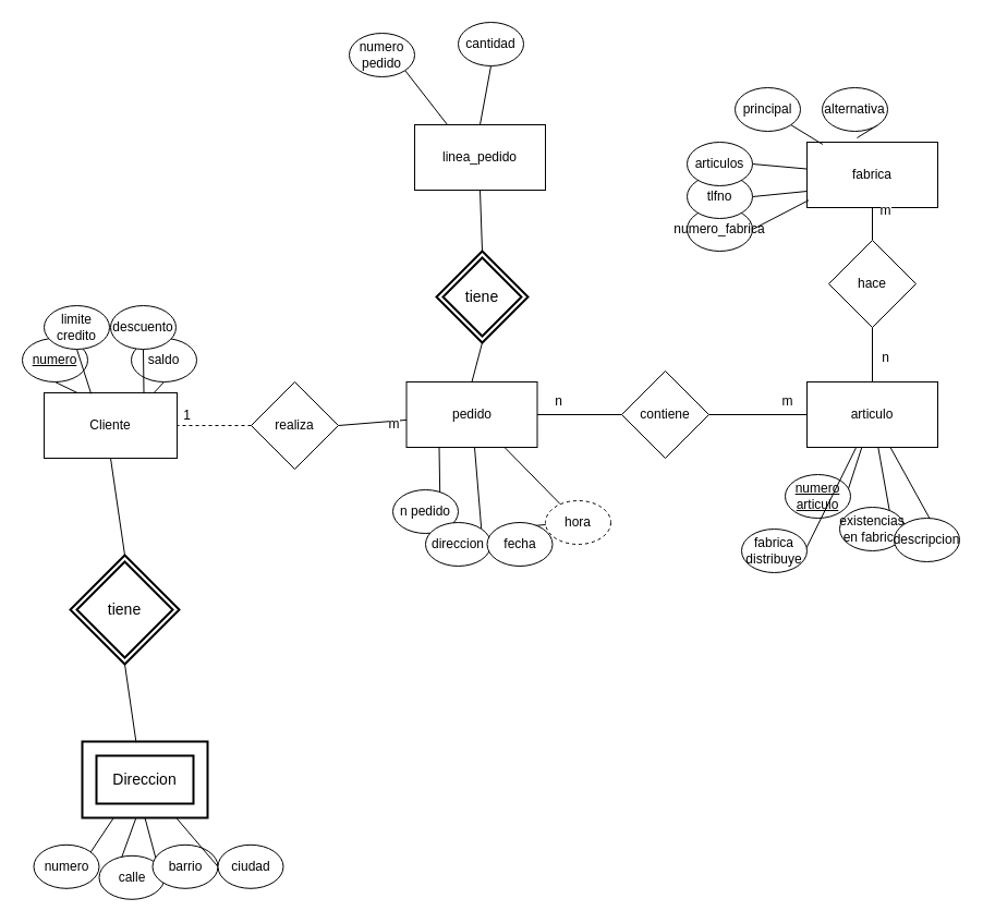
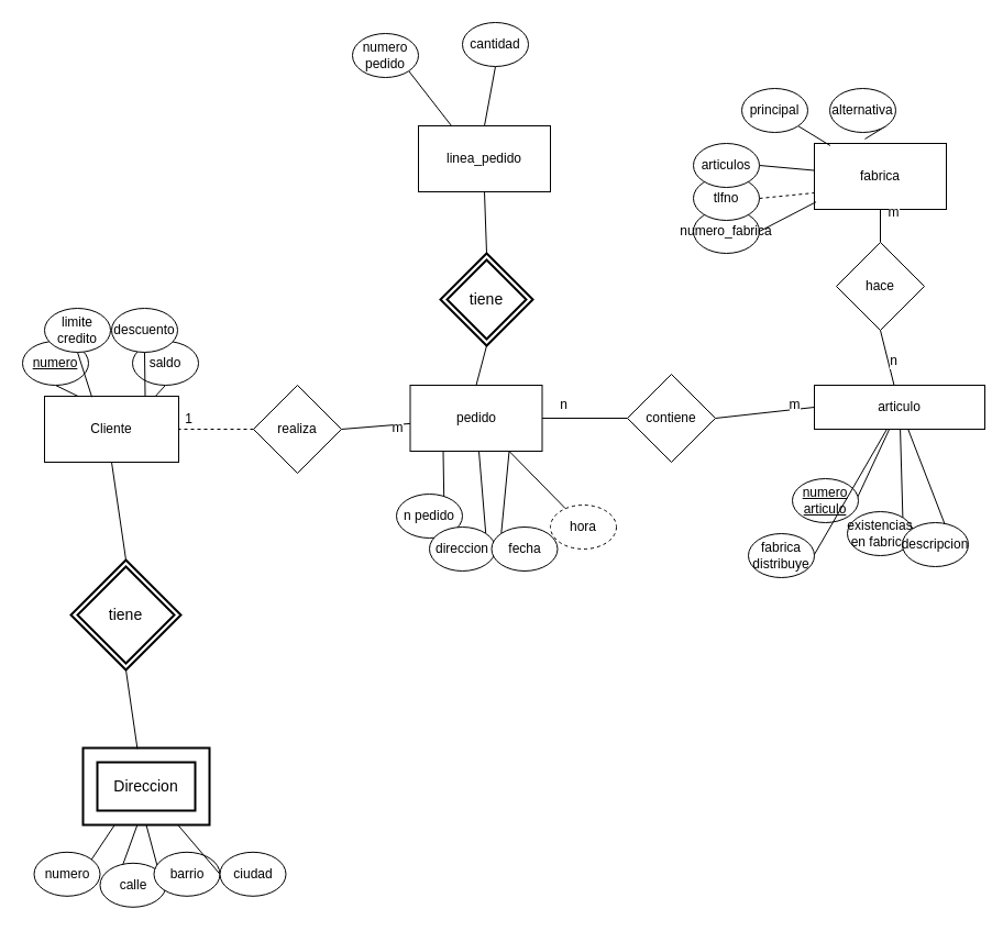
  <mxCell id="0" />
  <mxCell id="1" parent="0" />
  <mxCell id="2" style="edgeStyle=none;rounded=0;orthogonalLoop=1;jettySize=auto;html=1;exitX=0.5;exitY=1;exitDx=0;exitDy=0;entryX=0.5;entryY=0;entryDx=0;entryDy=0;endArrow=none;endFill=0;" edge="1" parent="1" source="3" target="53"><mxGeometry relative="1" as="geometry" /></mxCell>
  <mxCell id="3" value="Cliente" style="rounded=0;whiteSpace=wrap;html=1;" parent="1" vertex="1"><mxGeometry x="40" y="360" width="122" height="60" as="geometry" /></mxCell>
- <mxCell id="4" value="articulo" style="rounded=0;whiteSpace=wrap;html=1;" parent="1" vertex="1"><mxGeometry x="740" y="350" width="120" height="60" as="geometry" /></mxCell>
+ <mxCell id="4" value="articulo" style="rounded=0;whiteSpace=wrap;html=1;" parent="1" vertex="1"><mxGeometry x="740" y="350" width="155" height="40" as="geometry" /></mxCell>
  <mxCell id="5" style="edgeStyle=none;rounded=0;orthogonalLoop=1;jettySize=auto;html=1;exitX=1;exitY=0.5;exitDx=0;exitDy=0;entryX=0;entryY=0.5;entryDx=0;entryDy=0;endArrow=none;endFill=0;" parent="1" source="8" target="15" edge="1"><mxGeometry relative="1" as="geometry" /></mxCell>
  <mxCell id="6" style="edgeStyle=none;rounded=0;orthogonalLoop=1;jettySize=auto;html=1;exitX=0.25;exitY=1;exitDx=0;exitDy=0;entryX=0.72;entryY=0.095;entryDx=0;entryDy=0;entryPerimeter=0;endArrow=none;endFill=0;" parent="1" source="8" target="46" edge="1"><mxGeometry relative="1" as="geometry" /></mxCell>
  <mxCell id="7" style="edgeStyle=none;rounded=0;orthogonalLoop=1;jettySize=auto;html=1;exitX=0.75;exitY=1;exitDx=0;exitDy=0;endArrow=none;endFill=0;" edge="1" parent="1" source="8" target="64"><mxGeometry relative="1" as="geometry" /></mxCell>
  <mxCell id="8" value="pedido" style="rounded=0;whiteSpace=wrap;html=1;" parent="1" vertex="1"><mxGeometry x="372.5" y="350" width="120" height="60" as="geometry" /></mxCell>
  <mxCell id="9" style="rounded=0;orthogonalLoop=1;jettySize=auto;html=1;exitX=1;exitY=0.5;exitDx=0;exitDy=0;endArrow=none;endFill=0;" parent="1" source="13" target="8" edge="1"><mxGeometry relative="1" as="geometry" /></mxCell>
  <mxCell id="10" value="m" style="text;html=1;resizable=0;points=[];align=center;verticalAlign=middle;labelBackgroundColor=#ffffff;" parent="9" vertex="1" connectable="0"><mxGeometry x="0.585" y="-3" relative="1" as="geometry"><mxPoint as="offset" /></mxGeometry></mxCell>
  <mxCell id="11" style="edgeStyle=none;rounded=0;orthogonalLoop=1;jettySize=auto;html=1;exitX=0;exitY=0.5;exitDx=0;exitDy=0;entryX=1;entryY=0.5;entryDx=0;entryDy=0;endArrow=none;endFill=0;dashed=1;" parent="1" source="13" target="3" edge="1"><mxGeometry relative="1" as="geometry" /></mxCell>
  <mxCell id="12" value="1&lt;br&gt;" style="text;html=1;resizable=0;points=[];align=center;verticalAlign=middle;labelBackgroundColor=#ffffff;" parent="11" vertex="1" connectable="0"><mxGeometry x="0.506" y="3" relative="1" as="geometry"><mxPoint x="-8.5" y="-13" as="offset" /></mxGeometry></mxCell>
  <mxCell id="13" value="realiza" style="rhombus;whiteSpace=wrap;html=1;" parent="1" vertex="1"><mxGeometry x="230" y="350" width="80" height="80" as="geometry" /></mxCell>
  <mxCell id="14" style="edgeStyle=none;rounded=0;orthogonalLoop=1;jettySize=auto;html=1;exitX=1;exitY=0.5;exitDx=0;exitDy=0;entryX=0;entryY=0.5;entryDx=0;entryDy=0;endArrow=none;endFill=0;" parent="1" source="15" target="4" edge="1"><mxGeometry relative="1" as="geometry" /></mxCell>
  <mxCell id="15" value="contiene" style="rhombus;whiteSpace=wrap;html=1;" parent="1" vertex="1"><mxGeometry x="570" y="340" width="80" height="80" as="geometry" /></mxCell>
  <mxCell id="16" style="edgeStyle=none;rounded=0;orthogonalLoop=1;jettySize=auto;html=1;exitX=0.5;exitY=1;exitDx=0;exitDy=0;entryX=0.5;entryY=0;entryDx=0;entryDy=0;endArrow=none;endFill=0;" parent="1" source="17" target="19" edge="1"><mxGeometry relative="1" as="geometry" /></mxCell>
  <mxCell id="17" value="fabrica" style="rounded=0;whiteSpace=wrap;html=1;" parent="1" vertex="1"><mxGeometry x="740" y="130" width="120" height="60" as="geometry" /></mxCell>
  <mxCell id="18" style="edgeStyle=none;rounded=0;orthogonalLoop=1;jettySize=auto;html=1;exitX=0.5;exitY=1;exitDx=0;exitDy=0;endArrow=none;endFill=0;" parent="1" source="19" target="4" edge="1"><mxGeometry relative="1" as="geometry" /></mxCell>
  <mxCell id="19" value="hace" style="rhombus;whiteSpace=wrap;html=1;" parent="1" vertex="1"><mxGeometry x="760" y="220" width="80" height="80" as="geometry" /></mxCell>
  <mxCell id="20" style="edgeStyle=none;rounded=0;orthogonalLoop=1;jettySize=auto;html=1;exitX=0.5;exitY=1;exitDx=0;exitDy=0;entryX=0.25;entryY=0;entryDx=0;entryDy=0;endArrow=none;endFill=0;" parent="1" source="21" target="3" edge="1"><mxGeometry relative="1" as="geometry" /></mxCell>
  <mxCell id="21" value="numero" style="ellipse;whiteSpace=wrap;html=1;fontStyle=4" parent="1" vertex="1"><mxGeometry y="310" width="60" height="40" as="geometry" x="20" /></mxCell>
  <mxCell id="22" style="edgeStyle=none;rounded=0;orthogonalLoop=1;jettySize=auto;html=1;exitX=0.5;exitY=1;exitDx=0;exitDy=0;entryX=0.823;entryY=0.007;entryDx=0;entryDy=0;entryPerimeter=0;endArrow=none;endFill=0;" parent="1" source="23" target="3" edge="1"><mxGeometry relative="1" as="geometry" /></mxCell>
  <mxCell id="23" value="saldo" style="ellipse;whiteSpace=wrap;html=1;" parent="1" vertex="1"><mxGeometry x="120" y="310" width="60" height="40" as="geometry" /></mxCell>
  <mxCell id="24" style="edgeStyle=none;rounded=0;orthogonalLoop=1;jettySize=auto;html=1;exitX=0.5;exitY=1;exitDx=0;exitDy=0;entryX=0.353;entryY=0.013;entryDx=0;entryDy=0;entryPerimeter=0;endArrow=none;endFill=0;" parent="1" source="25" target="3" edge="1"><mxGeometry relative="1" as="geometry" /></mxCell>
  <mxCell id="25" value="limite credito" style="ellipse;whiteSpace=wrap;html=1;" parent="1" vertex="1"><mxGeometry x="40" y="280" width="60" height="40" as="geometry" /></mxCell>
  <mxCell id="26" style="edgeStyle=none;rounded=0;orthogonalLoop=1;jettySize=auto;html=1;exitX=0.5;exitY=1;exitDx=0;exitDy=0;endArrow=none;endFill=0;entryX=0.75;entryY=0;entryDx=0;entryDy=0;" parent="1" source="27" target="3" edge="1"><mxGeometry relative="1" as="geometry"><mxPoint x="121" y="350" as="targetPoint" /></mxGeometry></mxCell>
  <mxCell id="27" value="descuento" style="ellipse;whiteSpace=wrap;html=1;" parent="1" vertex="1"><mxGeometry x="101" y="280" width="60" height="40" as="geometry" /></mxCell>
  <mxCell id="28" style="edgeStyle=none;rounded=0;orthogonalLoop=1;jettySize=auto;html=1;exitX=1;exitY=1;exitDx=0;exitDy=0;endArrow=none;endFill=0;" parent="1" source="29" target="4" edge="1"><mxGeometry relative="1" as="geometry"><mxPoint x="772.5" y="580" as="targetPoint" /></mxGeometry></mxCell>
  <mxCell id="29" value="numero articulo" style="ellipse;whiteSpace=wrap;html=1;fontStyle=4" parent="1" vertex="1"><mxGeometry x="720" y="435" width="60" height="40" as="geometry" /></mxCell>
  <mxCell id="30" style="edgeStyle=none;rounded=0;orthogonalLoop=1;jettySize=auto;html=1;exitX=1;exitY=1;exitDx=0;exitDy=0;endArrow=none;endFill=0;" parent="1" source="31" target="4" edge="1"><mxGeometry relative="1" as="geometry"><mxPoint x="802.5" y="580" as="targetPoint" /></mxGeometry></mxCell>
  <mxCell id="31" value="fabrica distribuye" style="ellipse;whiteSpace=wrap;html=1;" parent="1" vertex="1"><mxGeometry x="680" y="485" width="60" height="40" as="geometry" /></mxCell>
  <mxCell id="32" style="edgeStyle=none;rounded=0;orthogonalLoop=1;jettySize=auto;html=1;exitX=1;exitY=1;exitDx=0;exitDy=0;endArrow=none;endFill=0;" parent="1" source="33" target="4" edge="1"><mxGeometry relative="1" as="geometry"><mxPoint x="802.5" y="580" as="targetPoint" /></mxGeometry></mxCell>
  <mxCell id="33" value="existencias en fabrica" style="ellipse;whiteSpace=wrap;html=1;" parent="1" vertex="1"><mxGeometry x="770" y="465" width="60" height="40" as="geometry" /></mxCell>
  <mxCell id="34" style="edgeStyle=none;rounded=0;orthogonalLoop=1;jettySize=auto;html=1;exitX=1;exitY=1;exitDx=0;exitDy=0;endArrow=none;endFill=0;" parent="1" source="35" target="4" edge="1"><mxGeometry relative="1" as="geometry"><mxPoint x="832.5" y="580" as="targetPoint" /></mxGeometry></mxCell>
  <mxCell id="35" value="descripcion" style="ellipse;whiteSpace=wrap;html=1;" parent="1" vertex="1"><mxGeometry x="820" y="475" width="60" height="40" as="geometry" /></mxCell>
  <mxCell id="36" style="edgeStyle=none;rounded=0;orthogonalLoop=1;jettySize=auto;html=1;exitX=1;exitY=0.5;exitDx=0;exitDy=0;entryX=0.013;entryY=0.887;entryDx=0;entryDy=0;entryPerimeter=0;endArrow=none;endFill=0;" parent="1" source="37" target="17" edge="1"><mxGeometry relative="1" as="geometry" /></mxCell>
  <mxCell id="37" value="numero_fabrica&lt;br&gt;" style="ellipse;whiteSpace=wrap;html=1;" parent="1" vertex="1"><mxGeometry x="630" y="190" width="60" height="40" as="geometry" /></mxCell>
- <mxCell id="38" style="edgeStyle=none;rounded=0;orthogonalLoop=1;jettySize=auto;html=1;exitX=1;exitY=0.5;exitDx=0;exitDy=0;entryX=0;entryY=0.75;entryDx=0;entryDy=0;endArrow=none;endFill=0;" parent="1" source="39" target="17" edge="1"><mxGeometry relative="1" as="geometry" /></mxCell>
+ <mxCell id="38" style="edgeStyle=none;rounded=0;orthogonalLoop=1;jettySize=auto;html=1;exitX=1;exitY=0.5;exitDx=0;exitDy=0;entryX=0;entryY=0.75;entryDx=0;entryDy=0;endArrow=none;endFill=0;dashed=1;" parent="1" source="39" target="17" edge="1"><mxGeometry relative="1" as="geometry" /></mxCell>
  <mxCell id="39" value="tlfno" style="ellipse;whiteSpace=wrap;html=1;" parent="1" vertex="1"><mxGeometry x="630" y="160" width="60" height="40" as="geometry" /></mxCell>
  <mxCell id="40" style="rounded=0;orthogonalLoop=1;jettySize=auto;html=1;exitX=1;exitY=0.5;exitDx=0;exitDy=0;endArrow=none;endFill=0;" parent="1" source="41" target="17" edge="1"><mxGeometry relative="1" as="geometry" /></mxCell>
  <mxCell id="41" value="articulos" style="ellipse;whiteSpace=wrap;html=1;" parent="1" vertex="1"><mxGeometry x="630" y="130" width="60" height="40" as="geometry" /></mxCell>
  <mxCell id="42" value="n" style="text;html=1;resizable=0;points=[];align=center;verticalAlign=middle;labelBackgroundColor=#ffffff;" parent="1" vertex="1" connectable="0"><mxGeometry x="520.071" y="380" as="geometry"><mxPoint x="-8.5" y="-13" as="offset" /></mxGeometry></mxCell>
  <mxCell id="43" value="m" style="text;html=1;resizable=0;points=[];align=center;verticalAlign=middle;labelBackgroundColor=#ffffff;" parent="1" vertex="1" connectable="0"><mxGeometry x="730.071" y="380" as="geometry"><mxPoint x="-8.5" y="-13" as="offset" /></mxGeometry></mxCell>
  <mxCell id="44" value="n" style="text;html=1;resizable=0;points=[];align=center;verticalAlign=middle;labelBackgroundColor=#ffffff;" parent="1" vertex="1" connectable="0"><mxGeometry x="820.071" y="340" as="geometry"><mxPoint x="-8.5" y="-13" as="offset" /></mxGeometry></mxCell>
  <mxCell id="45" value="m" style="text;html=1;resizable=0;points=[];align=center;verticalAlign=middle;labelBackgroundColor=#ffffff;" parent="1" vertex="1" connectable="0"><mxGeometry x="820.071" y="205" as="geometry"><mxPoint x="-8.5" y="-13" as="offset" /></mxGeometry></mxCell>
  <mxCell id="46" value="n pedido" style="ellipse;whiteSpace=wrap;html=1;" parent="1" vertex="1"><mxGeometry x="360" y="449" width="60" height="40" as="geometry" /></mxCell>
  <mxCell id="47" style="rounded=0;orthogonalLoop=1;jettySize=auto;html=1;exitX=1;exitY=1;exitDx=0;exitDy=0;entryX=0.12;entryY=0.033;entryDx=0;entryDy=0;entryPerimeter=0;endArrow=none;endFill=0;" edge="1" parent="1" source="48" target="17"><mxGeometry relative="1" as="geometry" /></mxCell>
  <mxCell id="48" value="principal" style="ellipse;whiteSpace=wrap;html=1;" vertex="1" parent="1"><mxGeometry x="674" y="80" width="60" height="40" as="geometry" /></mxCell>
  <mxCell id="49" style="edgeStyle=none;rounded=0;orthogonalLoop=1;jettySize=auto;html=1;exitX=1;exitY=1;exitDx=0;exitDy=0;entryX=0.383;entryY=-0.067;entryDx=0;entryDy=0;entryPerimeter=0;endArrow=none;endFill=0;" edge="1" parent="1" source="50" target="17"><mxGeometry relative="1" as="geometry" /></mxCell>
  <mxCell id="50" value="alternativa" style="ellipse;whiteSpace=wrap;html=1;" vertex="1" parent="1"><mxGeometry x="754" y="80" width="60" height="40" as="geometry" /></mxCell>
  <mxCell id="51" value="Direccion" style="shape=ext;strokeWidth=2;margin=10;double=1;whiteSpace=wrap;html=1;align=center;fontSize=14;" vertex="1" parent="1"><mxGeometry x="75" y="680" width="115" height="70" as="geometry" /></mxCell>
  <mxCell id="52" style="edgeStyle=none;rounded=0;orthogonalLoop=1;jettySize=auto;html=1;exitX=0.5;exitY=1;exitDx=0;exitDy=0;entryX=0.43;entryY=0.012;entryDx=0;entryDy=0;entryPerimeter=0;endArrow=none;endFill=0;" edge="1" parent="1" source="53" target="51"><mxGeometry relative="1" as="geometry" /></mxCell>
  <mxCell id="53" value="tiene" style="shape=rhombus;double=1;strokeWidth=2;fontSize=17;perimeter=rhombusPerimeter;whiteSpace=wrap;html=1;align=center;fontSize=14;" vertex="1" parent="1"><mxGeometry x="64" y="509" width="100" height="100" as="geometry" /></mxCell>
  <mxCell id="54" style="edgeStyle=none;rounded=0;orthogonalLoop=1;jettySize=auto;html=1;exitX=0.5;exitY=1;exitDx=0;exitDy=0;entryX=0.25;entryY=1;entryDx=0;entryDy=0;endArrow=none;endFill=0;" edge="1" parent="1" source="55" target="51"><mxGeometry relative="1" as="geometry"><mxPoint x="92.287" y="904.658" as="targetPoint" /></mxGeometry></mxCell>
  <mxCell id="55" value="numero" style="ellipse;whiteSpace=wrap;html=1;" vertex="1" parent="1"><mxGeometry x="30.5" y="774.8" width="60" height="40" as="geometry" /></mxCell>
  <mxCell id="56" style="edgeStyle=none;rounded=0;orthogonalLoop=1;jettySize=auto;html=1;exitX=0;exitY=1;exitDx=0;exitDy=0;entryX=0.43;entryY=0.996;entryDx=0;entryDy=0;endArrow=none;endFill=0;entryPerimeter=0;" edge="1" parent="1" source="57" target="51"><mxGeometry relative="1" as="geometry"><mxPoint x="113.5" y="898.8" as="targetPoint" /></mxGeometry></mxCell>
  <mxCell id="57" value="calle" style="ellipse;whiteSpace=wrap;html=1;" vertex="1" parent="1"><mxGeometry x="90.5" y="784.8" width="60" height="40" as="geometry" /></mxCell>
  <mxCell id="58" style="edgeStyle=none;rounded=0;orthogonalLoop=1;jettySize=auto;html=1;exitX=0;exitY=1;exitDx=0;exitDy=0;endArrow=none;endFill=0;entryX=0.5;entryY=1;entryDx=0;entryDy=0;" edge="1" parent="1" source="59" target="51"><mxGeometry relative="1" as="geometry"><mxPoint x="130.886" y="902.501" as="targetPoint" /></mxGeometry></mxCell>
  <mxCell id="59" value="barrio" style="ellipse;whiteSpace=wrap;html=1;" vertex="1" parent="1"><mxGeometry x="139.5" y="774.8" width="60" height="40" as="geometry" /></mxCell>
  <mxCell id="60" style="edgeStyle=none;rounded=0;orthogonalLoop=1;jettySize=auto;html=1;exitX=0;exitY=0.5;exitDx=0;exitDy=0;entryX=0.75;entryY=1;entryDx=0;entryDy=0;endArrow=none;endFill=0;" edge="1" parent="1" source="61" target="51"><mxGeometry relative="1" as="geometry"><mxPoint x="134.713" y="904.658" as="targetPoint" /></mxGeometry></mxCell>
  <mxCell id="61" value="ciudad" style="ellipse;whiteSpace=wrap;html=1;" vertex="1" parent="1"><mxGeometry x="199.5" y="774.8" width="60" height="40" as="geometry" /></mxCell>
  <mxCell id="62" style="edgeStyle=none;rounded=0;orthogonalLoop=1;jettySize=auto;html=1;exitX=1;exitY=0;exitDx=0;exitDy=0;endArrow=none;endFill=0;" edge="1" parent="1" source="63" target="8"><mxGeometry relative="1" as="geometry" /></mxCell>
  <mxCell id="63" value="direccion" style="ellipse;whiteSpace=wrap;html=1;" vertex="1" parent="1"><mxGeometry x="390" y="479" width="60" height="40" as="geometry" /></mxCell>
  <mxCell id="64" value="hora" style="ellipse;whiteSpace=wrap;html=1;dashed=1;" vertex="1" parent="1"><mxGeometry x="500" y="459" width="60" height="40" as="geometry" /></mxCell>
- <mxCell id="65" style="edgeStyle=none;rounded=0;orthogonalLoop=1;jettySize=auto;html=1;exitX=0;exitY=0;exitDx=0;exitDy=0;endArrow=none;endFill=0;" edge="1" parent="1" source="66" target="64"><mxGeometry relative="1" as="geometry" /></mxCell>
+ <mxCell id="65" style="edgeStyle=none;rounded=0;orthogonalLoop=1;jettySize=auto;html=1;exitX=0;exitY=0;exitDx=0;exitDy=0;entryX=0.75;entryY=1;entryDx=0;entryDy=0;endArrow=none;endFill=0;" edge="1" parent="1" source="66" target="8"><mxGeometry relative="1" as="geometry" /></mxCell>
  <mxCell id="66" value="fecha" style="ellipse;whiteSpace=wrap;html=1;" vertex="1" parent="1"><mxGeometry x="446.5" y="479" width="60" height="40" as="geometry" /></mxCell>
  <mxCell id="67" style="edgeStyle=none;rounded=0;orthogonalLoop=1;jettySize=auto;html=1;exitX=0.5;exitY=1;exitDx=0;exitDy=0;entryX=0.5;entryY=0;entryDx=0;entryDy=0;endArrow=none;endFill=0;" edge="1" parent="1" source="68" target="8"><mxGeometry relative="1" as="geometry" /></mxCell>
  <mxCell id="68" value="tiene" style="shape=rhombus;double=1;strokeWidth=2;fontSize=17;perimeter=rhombusPerimeter;whiteSpace=wrap;html=1;align=center;fontSize=14;" vertex="1" parent="1"><mxGeometry x="400" y="230" width="84" height="84" as="geometry" /></mxCell>
  <mxCell id="69" style="edgeStyle=none;rounded=0;orthogonalLoop=1;jettySize=auto;html=1;exitX=0.5;exitY=1;exitDx=0;exitDy=0;entryX=0.5;entryY=0;entryDx=0;entryDy=0;endArrow=none;endFill=0;" edge="1" parent="1" source="70" target="68"><mxGeometry relative="1" as="geometry" /></mxCell>
  <mxCell id="70" value="linea_pedido" style="rounded=0;whiteSpace=wrap;html=1;" vertex="1" parent="1"><mxGeometry x="380" y="114" width="120" height="60" as="geometry" /></mxCell>
  <mxCell id="71" style="edgeStyle=none;rounded=0;orthogonalLoop=1;jettySize=auto;html=1;exitX=1;exitY=1;exitDx=0;exitDy=0;entryX=0.25;entryY=0;entryDx=0;entryDy=0;endArrow=none;endFill=0;" edge="1" parent="1" source="72" target="70"><mxGeometry relative="1" as="geometry" /></mxCell>
  <mxCell id="72" value="numero pedido" style="ellipse;whiteSpace=wrap;html=1;" vertex="1" parent="1"><mxGeometry x="320" y="30" width="60" height="40" as="geometry" /></mxCell>
  <mxCell id="73" style="edgeStyle=none;rounded=0;orthogonalLoop=1;jettySize=auto;html=1;exitX=0.5;exitY=1;exitDx=0;exitDy=0;entryX=0.5;entryY=0;entryDx=0;entryDy=0;endArrow=none;endFill=0;" edge="1" parent="1" source="74" target="70"><mxGeometry relative="1" as="geometry" /></mxCell>
  <mxCell id="74" value="cantidad" style="ellipse;whiteSpace=wrap;html=1;" vertex="1" parent="1"><mxGeometry x="420" y="20" width="60" height="40" as="geometry" /></mxCell>
